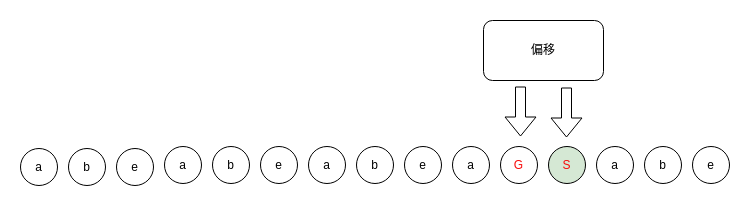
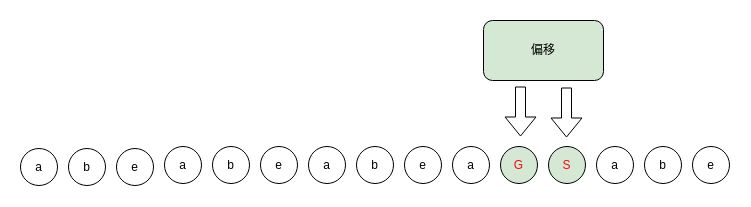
  <mxCell id="0" />
  <mxCell id="1" parent="0" />
  <mxCell id="2" value="a" style="ellipse;whiteSpace=wrap;html=1;aspect=fixed;" vertex="1" parent="1"><mxGeometry x="20" y="148" width="37" height="37" as="geometry" /></mxCell>
  <mxCell id="3" value="b" style="ellipse;whiteSpace=wrap;html=1;aspect=fixed;" vertex="1" parent="1"><mxGeometry x="68" y="148" width="37" height="37" as="geometry" /></mxCell>
  <mxCell id="4" value="e" style="ellipse;whiteSpace=wrap;html=1;aspect=fixed;" vertex="1" parent="1"><mxGeometry x="116" y="148" width="37" height="37" as="geometry" /></mxCell>
  <mxCell id="5" value="a" style="ellipse;whiteSpace=wrap;html=1;aspect=fixed;" vertex="1" parent="1"><mxGeometry x="164" y="146" width="37" height="37" as="geometry" /></mxCell>
  <mxCell id="6" value="b" style="ellipse;whiteSpace=wrap;html=1;aspect=fixed;" vertex="1" parent="1"><mxGeometry x="212" y="146" width="37" height="37" as="geometry" /></mxCell>
  <mxCell id="7" value="e" style="ellipse;whiteSpace=wrap;html=1;aspect=fixed;" vertex="1" parent="1"><mxGeometry x="260" y="146" width="37" height="37" as="geometry" /></mxCell>
  <mxCell id="8" value="a" style="ellipse;whiteSpace=wrap;html=1;aspect=fixed;" vertex="1" parent="1"><mxGeometry x="308" y="146" width="37" height="37" as="geometry" /></mxCell>
  <mxCell id="9" value="b" style="ellipse;whiteSpace=wrap;html=1;aspect=fixed;" vertex="1" parent="1"><mxGeometry x="356" y="146" width="37" height="37" as="geometry" /></mxCell>
  <mxCell id="10" value="e" style="ellipse;whiteSpace=wrap;html=1;aspect=fixed;" vertex="1" parent="1"><mxGeometry x="404" y="146" width="37" height="37" as="geometry" /></mxCell>
  <mxCell id="11" value="a" style="ellipse;whiteSpace=wrap;html=1;aspect=fixed;" vertex="1" parent="1"><mxGeometry x="452" y="146" width="37" height="37" as="geometry" /></mxCell>
- <mxCell id="12" value="G" style="ellipse;whiteSpace=wrap;html=1;aspect=fixed;fontColor=#f90b0b;" vertex="1" parent="1"><mxGeometry x="500" y="146" width="37" height="37" as="geometry" /></mxCell>
+ <mxCell id="12" value="G" style="ellipse;whiteSpace=wrap;html=1;aspect=fixed;fontColor=#f90b0b;fillColor=#d5e8d4;" vertex="1" parent="1"><mxGeometry x="500" y="146" width="37" height="37" as="geometry" /></mxCell>
  <mxCell id="13" value="S" style="ellipse;whiteSpace=wrap;html=1;aspect=fixed;fontColor=#f90b0b;fillColor=#d5e8d4;" vertex="1" parent="1"><mxGeometry x="548" y="146" width="37" height="37" as="geometry" /></mxCell>
  <mxCell id="14" value="a" style="ellipse;whiteSpace=wrap;html=1;aspect=fixed;" vertex="1" parent="1"><mxGeometry x="596" y="146" width="37" height="37" as="geometry" /></mxCell>
  <mxCell id="15" value="b" style="ellipse;whiteSpace=wrap;html=1;aspect=fixed;" vertex="1" parent="1"><mxGeometry x="644" y="146" width="37" height="37" as="geometry" /></mxCell>
  <mxCell id="16" value="e" style="ellipse;whiteSpace=wrap;html=1;aspect=fixed;" vertex="1" parent="1"><mxGeometry x="692" y="146" width="37" height="37" as="geometry" /></mxCell>
  <mxCell id="17" value="" style="shape=flexArrow;endArrow=classic;html=1;rounded=0;" edge="1" parent="1"><mxGeometry width="50" height="50" relative="1" as="geometry"><mxPoint x="520" y="86" as="sourcePoint" /><mxPoint x="520" y="136" as="targetPoint" /></mxGeometry></mxCell>
  <mxCell id="18" value="" style="shape=flexArrow;endArrow=classic;html=1;rounded=0;" edge="1" parent="1"><mxGeometry width="50" height="50" relative="1" as="geometry"><mxPoint x="566" y="87" as="sourcePoint" /><mxPoint x="566" y="137" as="targetPoint" /></mxGeometry></mxCell>
- <mxCell id="19" value="偏移" style="rounded=1;whiteSpace=wrap;html=1;" vertex="1" parent="1"><mxGeometry x="483" y="20" width="120" height="60" as="geometry" /></mxCell>
+ <mxCell id="19" value="偏移" style="rounded=1;whiteSpace=wrap;html=1;fillColor=#d5e8d4;" vertex="1" parent="1"><mxGeometry x="483" y="20" width="120" height="60" as="geometry" /></mxCell>
